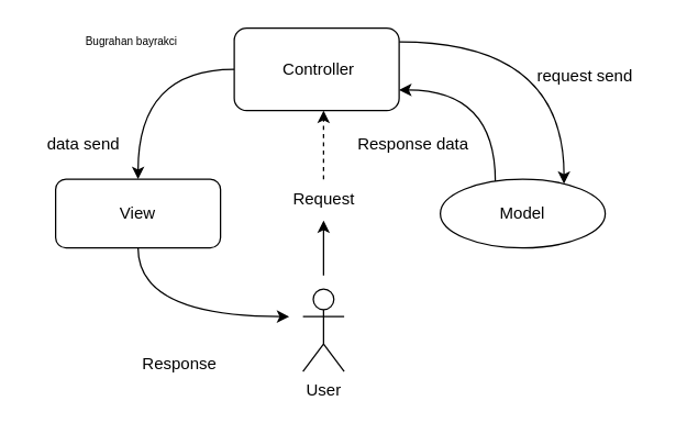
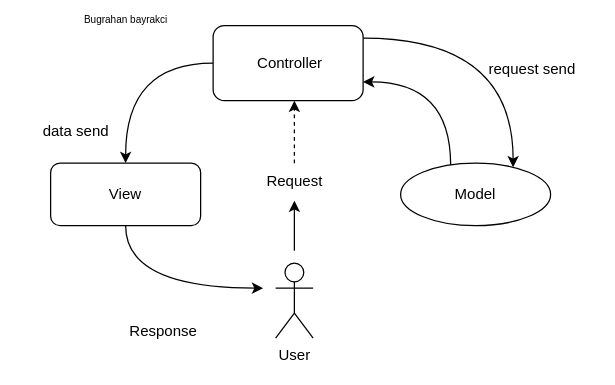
  <mxCell id="0" />
  <mxCell id="1" parent="0" />
  <mxCell id="2" style="edgeStyle=orthogonalEdgeStyle;rounded=0;orthogonalLoop=1;jettySize=auto;html=1;curved=1;" parent="1" edge="1"><mxGeometry relative="1" as="geometry"><mxPoint x="169.97" y="50.029" as="sourcePoint" /><mxPoint x="99.999" y="130" as="targetPoint" /><Array as="points"><mxPoint x="100" y="50" /></Array></mxGeometry></mxCell>
  <mxCell id="3" style="edgeStyle=orthogonalEdgeStyle;rounded=0;orthogonalLoop=1;jettySize=auto;html=1;curved=1;" parent="1" source="4" target="8" edge="1"><mxGeometry relative="1" as="geometry"><Array as="points"><mxPoint x="410" y="30" /></Array></mxGeometry></mxCell>
  <mxCell id="4" value="&amp;nbsp;Controller" style="rounded=1;whiteSpace=wrap;html=1;" parent="1" vertex="1"><mxGeometry x="170" y="20" width="120" height="60" as="geometry" /></mxCell>
  <mxCell id="5" style="edgeStyle=orthogonalEdgeStyle;rounded=0;orthogonalLoop=1;jettySize=auto;html=1;curved=1;" edge="1" parent="1" source="6"><mxGeometry relative="1" as="geometry"><mxPoint x="210" y="230" as="targetPoint" /><Array as="points"><mxPoint x="100" y="230" /></Array></mxGeometry></mxCell>
  <mxCell id="6" value="View" style="rounded=1;whiteSpace=wrap;html=1;" parent="1" vertex="1"><mxGeometry x="40" y="130" width="120" height="50" as="geometry" /></mxCell>
  <mxCell id="7" style="edgeStyle=orthogonalEdgeStyle;rounded=0;orthogonalLoop=1;jettySize=auto;html=1;entryX=1;entryY=0.75;entryDx=0;entryDy=0;curved=1;" edge="1" parent="1" source="8" target="4"><mxGeometry relative="1" as="geometry"><Array as="points"><mxPoint x="360" y="65" /></Array></mxGeometry></mxCell>
  <mxCell id="8" value="Model" style="ellipse;whiteSpace=wrap;html=1;" parent="1" vertex="1"><mxGeometry x="320" y="130" width="120" height="50" as="geometry" /></mxCell>
  <mxCell id="9" style="edgeStyle=elbowEdgeStyle;rounded=0;orthogonalLoop=1;jettySize=auto;html=1;dashed=1;" edge="1" parent="1" source="12" target="4"><mxGeometry relative="1" as="geometry" /></mxCell>
  <mxCell id="10" style="edgeStyle=elbowEdgeStyle;rounded=0;orthogonalLoop=1;jettySize=auto;html=1;" edge="1" parent="1" target="12"><mxGeometry relative="1" as="geometry"><mxPoint x="235" y="200" as="sourcePoint" /><Array as="points"><mxPoint x="235" y="200" /></Array></mxGeometry></mxCell>
  <mxCell id="11" value="User&lt;div&gt;&lt;br&gt;&lt;/div&gt;" style="shape=umlActor;verticalLabelPosition=bottom;verticalAlign=top;html=1;" vertex="1" parent="1"><mxGeometry x="220" y="210" width="30" height="60" as="geometry" /></mxCell>
  <mxCell id="12" value="Request" style="text;html=1;align=center;verticalAlign=middle;resizable=0;points=[];autosize=1;strokeColor=none;fillColor=none;" vertex="1" parent="1"><mxGeometry x="200" y="130" width="70" height="30" as="geometry" /></mxCell>
  <mxCell id="13" value="Response" style="text;html=1;align=center;verticalAlign=middle;resizable=0;points=[];autosize=1;strokeColor=none;fillColor=none;" vertex="1" parent="1"><mxGeometry x="90" y="250" width="80" height="30" as="geometry" /></mxCell>
  <mxCell id="14" value="data send" style="text;html=1;align=center;verticalAlign=middle;resizable=0;points=[];autosize=1;strokeColor=none;fillColor=none;" vertex="1" parent="1"><mxGeometry x="20" y="90" width="80" height="30" as="geometry" /></mxCell>
  <mxCell id="15" value="request send" style="text;html=1;align=center;verticalAlign=middle;resizable=0;points=[];autosize=1;strokeColor=none;fillColor=none;" vertex="1" parent="1"><mxGeometry x="380" y="40" width="90" height="30" as="geometry" /></mxCell>
- <mxCell id="16" value="Response data" style="text;html=1;align=center;verticalAlign=middle;resizable=0;points=[];autosize=1;strokeColor=none;fillColor=none;" vertex="1" parent="1"><mxGeometry x="250" y="90" width="100" height="30" as="geometry" /></mxCell>
- <mxCell id="17" value="Bugrahan bayrakci" style="text;html=1;align=center;verticalAlign=middle;resizable=0;points=[];autosize=1;strokeColor=none;fillColor=none;fontSize=8;" vertex="1" parent="1"><mxGeometry x="50" y="20" width="90" height="20" as="geometry" /></mxCell>
+ <mxCell id="17" value="Bugrahan bayrakci" style="text;html=1;align=center;verticalAlign=middle;resizable=0;points=[];autosize=1;strokeColor=none;fillColor=none;fontSize=8;" vertex="1" parent="1"><mxGeometry x="55" y="5" width="90" height="20" as="geometry" /></mxCell>
